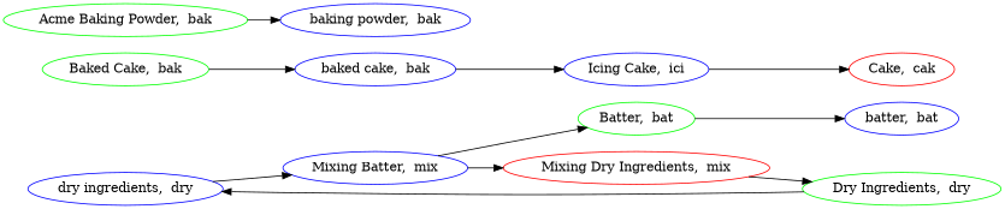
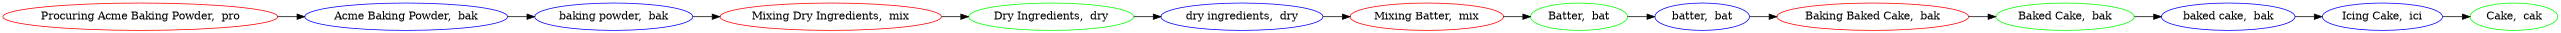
  strict digraph {
    rankdir=LR
    node [color=blue nodesep=0.4 ranksep=1]
    "dry ingredients,  dry" [height=0.5 width=2.3109]
-   "Mixing Batter,  mix" [height=0.5 width=2.2748]
+   "Mixing Batter,  mix" [color=red height=0.5 width=2.2748]
    "Batter,  bat" [color=green height=0.5 width=1.3902]
    "batter,  bat" [height=0.5 width=1.336]
+   "Baking Baked Cake,  bak" ["Cooking time"="Cooking time, 48.0 minute" "Oven temperature"="Oven temperature, 362.0 degree_Fahrenheit" color=red height=0.5 tags="{0: 'oven::baking'}" width=2.8164]
    "Baked Cake,  bak" [color=green height=0.5 width=2.0401]
-   "Acme Baking Powder,  bak" [color=green height=0.5 width=2.997]
+   "Procuring Acme Baking Powder,  pro" [color=red height=0.5 tags="{0: 'purchase::dry-goods'}" width=3.9899]
+   "Acme Baking Powder,  bak" [height=0.5 width=2.997]
    "baking powder,  bak" [height=0.5 width=2.2929]
    "Mixing Dry Ingredients,  mix" [color=red height=0.5 width=3.2317]
    "Dry Ingredients,  dry" [color=green height=0.5 width=2.3651]
    "baked cake,  bak" [height=0.5 width=1.9498]
    "Icing Cake,  ici" [height=0.5 width=1.8234]
-   "Cake,  cak" [color=red file_links="{0: 'https://storcpdkenticomedia.blob.core.windows.net/media/recipemanagementsystem/media/recipe-media-files/recipes/retail/x17/16730-beckys-butter-cake-600x600.jpg?ext=.jpg'}" height=0.5 tags="{0: 'cake::butter cake', 1: 'dessert::baked::cake', 2: 'iced::chocolate'}" width=1.336]
+   "Cake,  cak" [color=green file_links="{0: 'https://storcpdkenticomedia.blob.core.windows.net/media/recipemanagementsystem/media/recipe-media-files/recipes/retail/x17/16730-beckys-butter-cake-600x600.jpg?ext=.jpg'}" height=0.5 tags="{0: 'cake::butter cake', 1: 'dessert::baked::cake', 2: 'iced::chocolate'}" width=1.336]
    "dry ingredients,  dry" -> "Mixing Batter,  mix"
    "Mixing Batter,  mix" -> "Batter,  bat"
    "Batter,  bat" -> "batter,  bat"
+   "batter,  bat" -> "Baking Baked Cake,  bak"
+   "Baking Baked Cake,  bak" -> "Baked Cake,  bak"
    "Baked Cake,  bak" -> "baked cake,  bak"
+   "Procuring Acme Baking Powder,  pro" -> "Acme Baking Powder,  bak"
    "Acme Baking Powder,  bak" -> "baking powder,  bak"
-   "Mixing Batter,  mix" -> "Mixing Dry Ingredients,  mix"
+   "baking powder,  bak" -> "Mixing Dry Ingredients,  mix"
    "Mixing Dry Ingredients,  mix" -> "Dry Ingredients,  dry"
    "Dry Ingredients,  dry" -> "dry ingredients,  dry"
    "baked cake,  bak" -> "Icing Cake,  ici"
    "Icing Cake,  ici" -> "Cake,  cak"
  }
